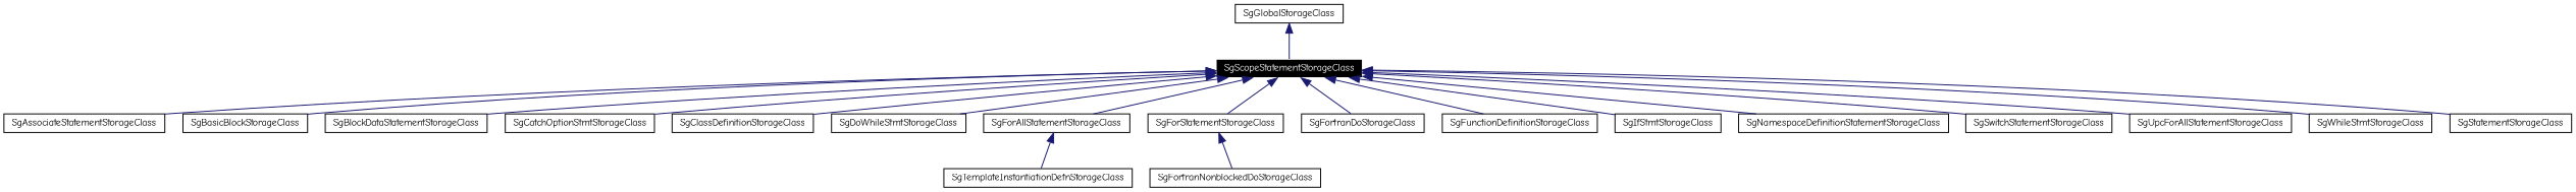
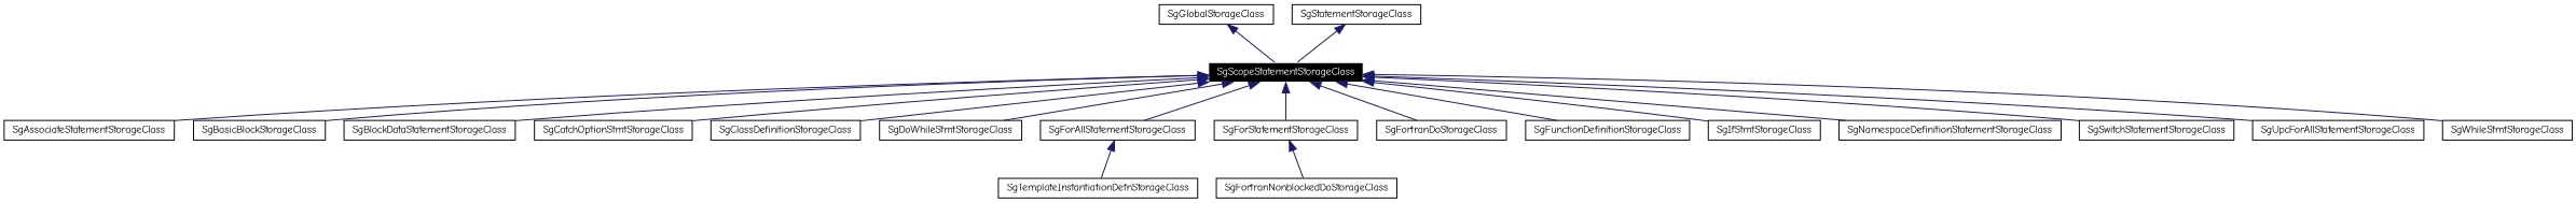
  digraph {
    fontname="Comic Neue"
    node [color=black fontname="Comic Neue" fontsize=10 shape=record]
    edge [color=midnightblue dir=back fontname="Comic Neue" fontsize=10 labelfontname=Helvetica labelfontsize=10 style=solid]
    n1 [color=white fillcolor=black fontcolor=white height=0.2 label=SgScopeStatementStorageClass style=filled width=0.4]
    n2 [height=0.2 label=SgAssociateStatementStorageClass width=0.4]
    n3 [height=0.2 label=SgBasicBlockStorageClass width=0.4]
    n4 [height=0.2 label=SgBlockDataStatementStorageClass width=0.4]
    n5 [height=0.2 label=SgCatchOptionStmtStorageClass width=0.4]
    n6 [height=0.2 label=SgClassDefinitionStorageClass width=0.4]
    n7 [height=0.2 label=SgDoWhileStmtStorageClass width=0.4]
    n8 [height=0.2 label=SgForAllStatementStorageClass width=0.4]
    n9 [height=0.2 label=SgForStatementStorageClass width=0.4]
    n10 [height=0.2 label=SgFortranDoStorageClass width=0.4]
    n11 [height=0.2 label=SgFunctionDefinitionStorageClass width=0.4]
    n12 [height=0.2 label=SgIfStmtStorageClass width=0.4]
    n13 [height=0.2 label=SgNamespaceDefinitionStatementStorageClass width=0.4]
    n14 [height=0.2 label=SgSwitchStatementStorageClass width=0.4]
    n15 [height=0.2 label=SgUpcForAllStatementStorageClass width=0.4]
    n16 [height=0.2 label=SgWhileStmtStorageClass width=0.4]
    n17 [height=0.2 label=SgTemplateInstantiationDefnStorageClass width=0.4]
    n18 [height=0.2 label=SgFortranNonblockedDoStorageClass width=0.4]
    n19 [height=0.2 label=SgGlobalStorageClass width=0.4]
    n20 [height=0.2 label=SgStatementStorageClass width=0.4]
    n1 -> n2
    n1 -> n3
    n1 -> n4
    n1 -> n5
    n1 -> n6
    n1 -> n7
    n1 -> n8
    n1 -> n9
    n1 -> n10
    n1 -> n11
    n1 -> n12
    n1 -> n13
    n1 -> n14
    n1 -> n15
    n1 -> n16
    n8 -> n17
    n9 -> n18
    n19 -> n1
-   n1 -> n20
+   n20 -> n1
  }
